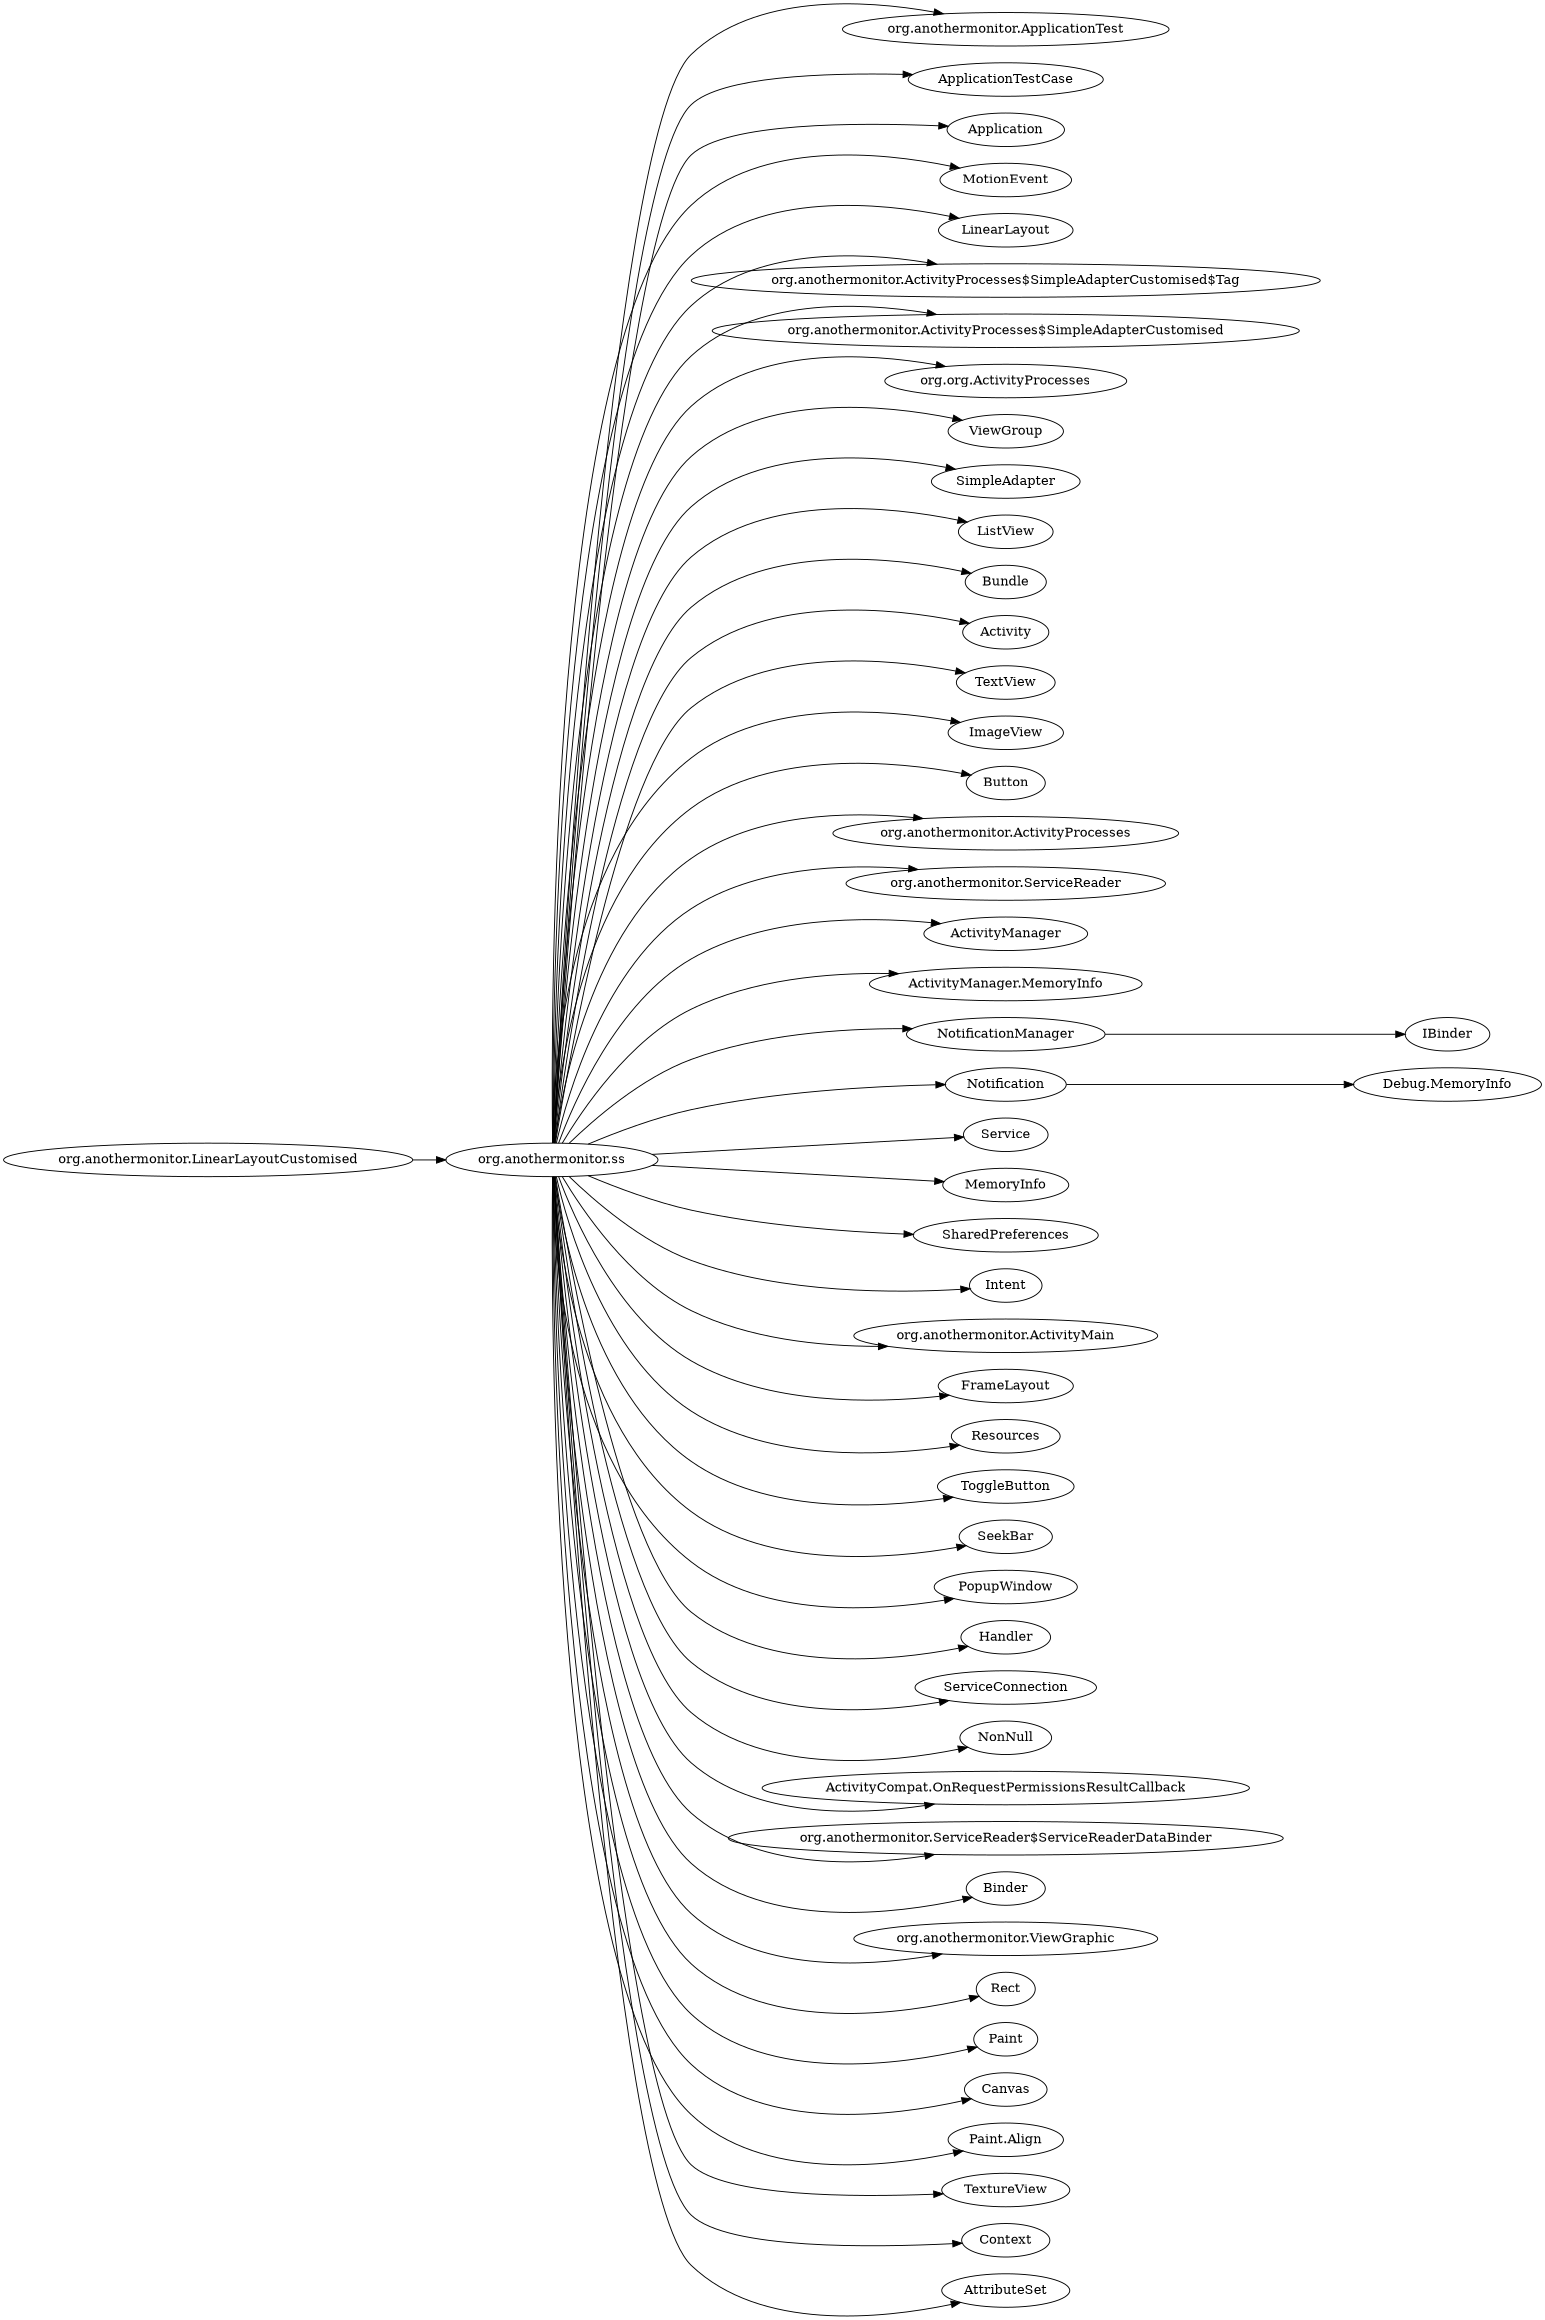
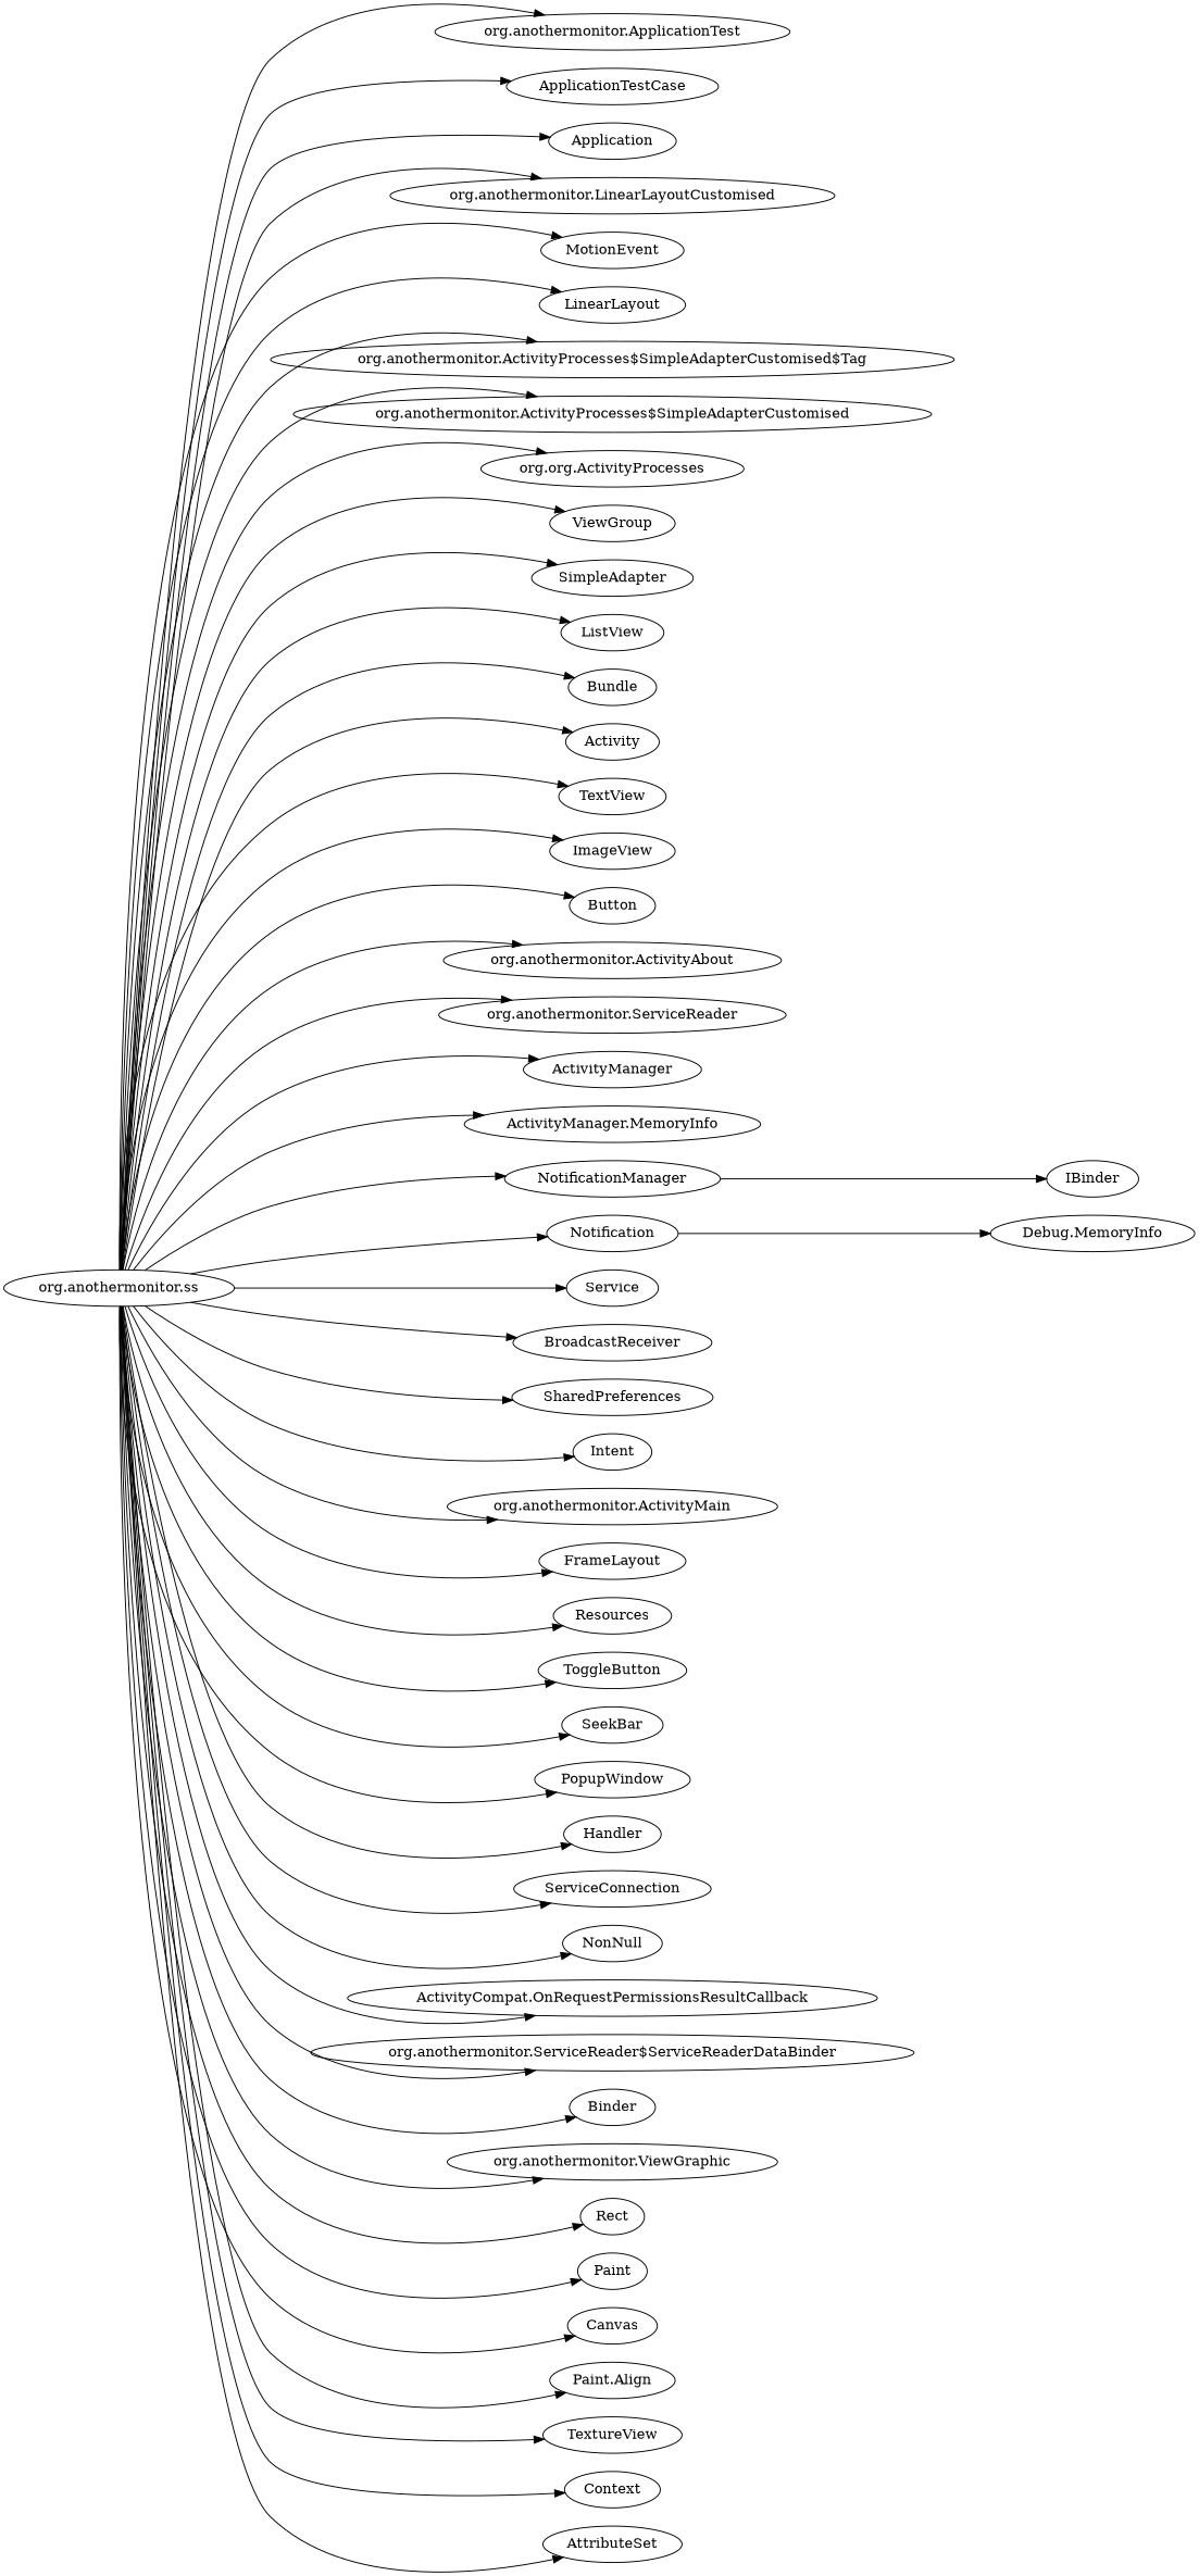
  digraph {
    rankdir=LR
    "org.anothermonitor.ss"
    "org.anothermonitor.ApplicationTest"
    ApplicationTestCase
    Application
    "org.anothermonitor.LinearLayoutCustomised"
    MotionEvent
    LinearLayout
    "org.anothermonitor.ActivityProcesses$SimpleAdapterCustomised$Tag"
    "org.anothermonitor.ActivityProcesses$SimpleAdapterCustomised"
    n10 [label="org.org.ActivityProcesses"]
    ViewGroup
    SimpleAdapter
    ListView
    Bundle
    Activity
    TextView
    ImageView
    Button
-   "org.anothermonitor.ActivityAbout" [label="org.anothermonitor.ActivityProcesses"]
+   "org.anothermonitor.ActivityAbout"
    "org.anothermonitor.ServiceReader"
    ActivityManager
    "ActivityManager.MemoryInfo"
    NotificationManager
    Notification
    Service
-   BroadcastReceiver [label=MemoryInfo]
+   BroadcastReceiver
    SharedPreferences
    Intent
    "org.anothermonitor.ActivityMain"
    FrameLayout
    Resources
    ToggleButton
    SeekBar
    PopupWindow
    Handler
    ServiceConnection
    NonNull
    "ActivityCompat.OnRequestPermissionsResultCallback"
    "org.anothermonitor.ServiceReader$ServiceReaderDataBinder"
    Binder
    "org.anothermonitor.ViewGraphic"
    Rect
    Paint
    Canvas
    "Paint.Align"
    TextureView
    Context
    AttributeSet
    IBinder
    "Debug.MemoryInfo"
    "org.anothermonitor.ss" -> "org.anothermonitor.ApplicationTest"
    "org.anothermonitor.ss" -> ApplicationTestCase
    "org.anothermonitor.ss" -> Application
-   "org.anothermonitor.LinearLayoutCustomised" -> "org.anothermonitor.ss"
+   "org.anothermonitor.ss" -> "org.anothermonitor.LinearLayoutCustomised"
    "org.anothermonitor.ss" -> MotionEvent
    "org.anothermonitor.ss" -> LinearLayout
    "org.anothermonitor.ss" -> "org.anothermonitor.ActivityProcesses$SimpleAdapterCustomised$Tag"
    "org.anothermonitor.ss" -> "org.anothermonitor.ActivityProcesses$SimpleAdapterCustomised"
    "org.anothermonitor.ss" -> n10
    "org.anothermonitor.ss" -> ViewGroup
    "org.anothermonitor.ss" -> SimpleAdapter
    "org.anothermonitor.ss" -> ListView
    "org.anothermonitor.ss" -> Bundle
    "org.anothermonitor.ss" -> Activity
    "org.anothermonitor.ss" -> TextView
    "org.anothermonitor.ss" -> ImageView
    "org.anothermonitor.ss" -> Button
    "org.anothermonitor.ss" -> "org.anothermonitor.ActivityAbout"
    "org.anothermonitor.ss" -> "org.anothermonitor.ServiceReader"
    "org.anothermonitor.ss" -> ActivityManager
    "org.anothermonitor.ss" -> "ActivityManager.MemoryInfo"
    "org.anothermonitor.ss" -> NotificationManager
    "org.anothermonitor.ss" -> Notification
    "org.anothermonitor.ss" -> Service
    "org.anothermonitor.ss" -> BroadcastReceiver
    "org.anothermonitor.ss" -> SharedPreferences
    "org.anothermonitor.ss" -> Intent
    "org.anothermonitor.ss" -> "org.anothermonitor.ActivityMain"
    "org.anothermonitor.ss" -> FrameLayout
    "org.anothermonitor.ss" -> Resources
    "org.anothermonitor.ss" -> ToggleButton
    "org.anothermonitor.ss" -> SeekBar
    "org.anothermonitor.ss" -> PopupWindow
    "org.anothermonitor.ss" -> Handler
    "org.anothermonitor.ss" -> ServiceConnection
    "org.anothermonitor.ss" -> NonNull
    "org.anothermonitor.ss" -> "ActivityCompat.OnRequestPermissionsResultCallback"
    "org.anothermonitor.ss" -> "org.anothermonitor.ServiceReader$ServiceReaderDataBinder"
    "org.anothermonitor.ss" -> Binder
    "org.anothermonitor.ss" -> "org.anothermonitor.ViewGraphic"
    "org.anothermonitor.ss" -> Rect
    "org.anothermonitor.ss" -> Paint
    "org.anothermonitor.ss" -> Canvas
    "org.anothermonitor.ss" -> "Paint.Align"
    "org.anothermonitor.ss" -> TextureView
    "org.anothermonitor.ss" -> Context
    "org.anothermonitor.ss" -> AttributeSet
    NotificationManager -> IBinder
    Notification -> "Debug.MemoryInfo"
  }
